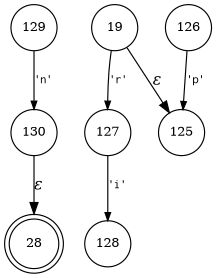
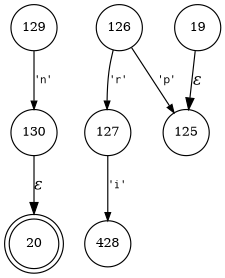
  digraph {
    rankdir=TB
    node [fixedsize=true fontsize=11 shape=circle peripheries=1]
    edge [arrowhead=normal arrowsize=.7 fontname=Courier fontsize=11]
-   n1 [label=28 shape=doublecircle width=.6 peripheries=""]
-   n2 [label=128 width=.55]
+   n1 [label=20 shape=doublecircle width=.6 peripheries=""]
+   n2 [label=428 width=.55]
    n3 [label=129 width=.55]
    n4 [label=130 width=.55]
    n5 [label=19 width=.55]
    n6 [label=125 width=.55]
    n7 [label=126 width=.55]
    n8 [label=127 width=.55]
    n3 -> n4 [label="'n'"]
    n4 -> n1 [fontname="Times-Italic" label="&epsilon;" arrowhead="" arrowsize="" fontsize=""]
    n5 -> n6 [fontname="Times-Italic" label="&epsilon;" arrowhead="" arrowsize="" fontsize=""]
    n7 -> n6 [label="'p'"]
-   n5 -> n8 [label="'r'"]
+   n7 -> n8 [label="'r'"]
    n8 -> n2 [label="'i'"]
  }
